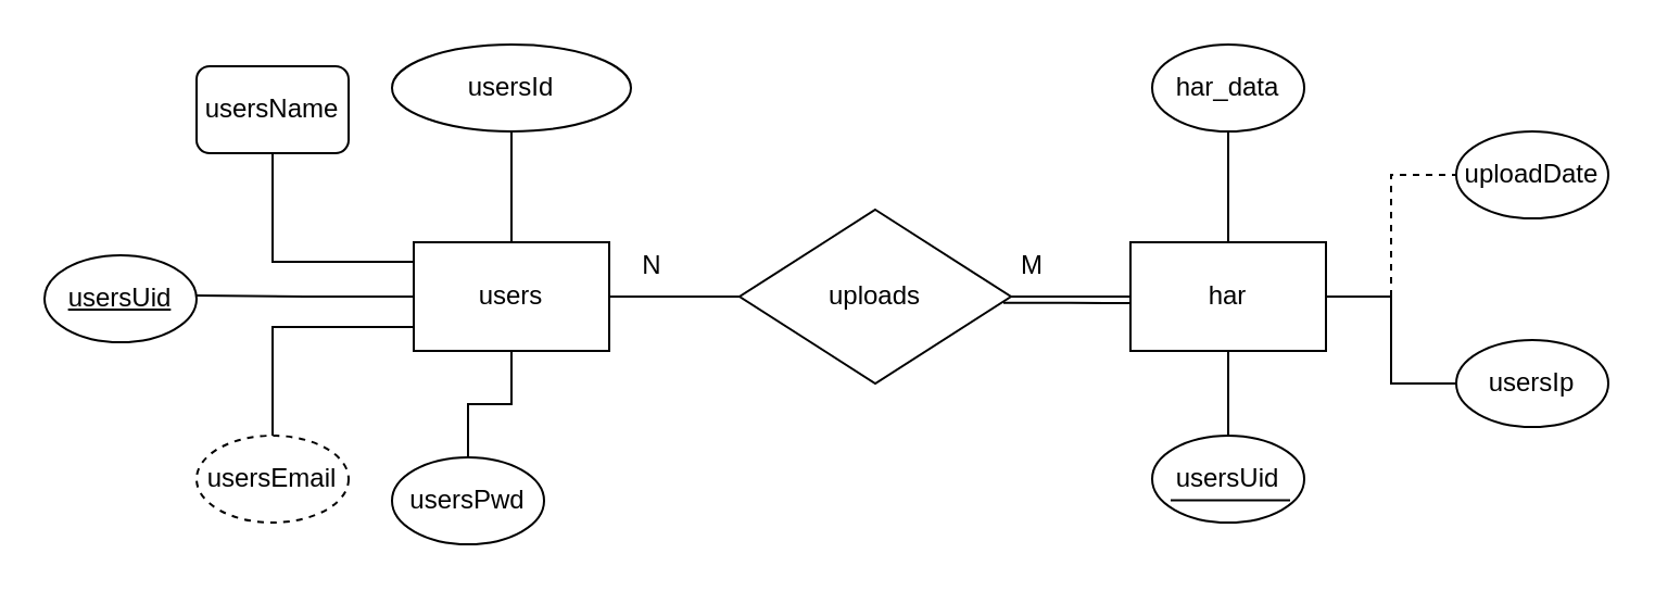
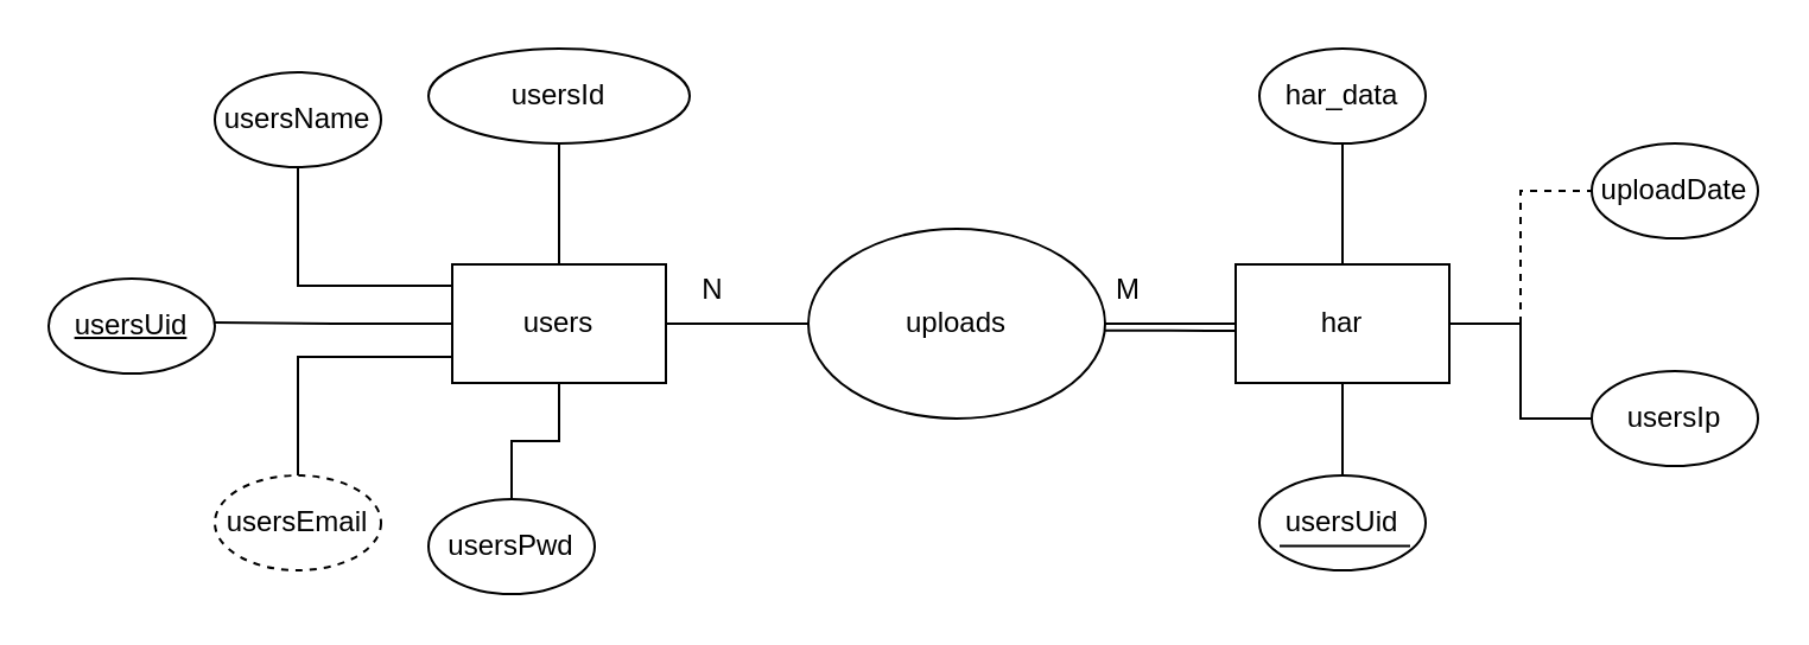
  <mxCell id="0" />
  <mxCell id="1" parent="0" />
  <mxCell id="2" style="edgeStyle=orthogonalEdgeStyle;rounded=0;orthogonalLoop=1;jettySize=auto;html=1;entryX=0.5;entryY=1;entryDx=0;entryDy=0;endArrow=none;endFill=0;" parent="1" source="8" target="9" edge="1"><mxGeometry relative="1" as="geometry" /></mxCell>
  <mxCell id="3" style="edgeStyle=orthogonalEdgeStyle;rounded=0;orthogonalLoop=1;jettySize=auto;html=1;entryX=0.5;entryY=1;entryDx=0;entryDy=0;endArrow=none;endFill=0;strokeColor=#000000;" parent="1" source="8" target="10" edge="1"><mxGeometry relative="1" as="geometry"><Array as="points"><mxPoint x="125" y="120" /></Array></mxGeometry></mxCell>
  <mxCell id="4" style="edgeStyle=orthogonalEdgeStyle;rounded=0;orthogonalLoop=1;jettySize=auto;html=1;entryX=0.5;entryY=0;entryDx=0;entryDy=0;endArrow=none;endFill=0;strokeColor=#000000;" parent="1" source="8" target="12" edge="1"><mxGeometry relative="1" as="geometry"><Array as="points"><mxPoint x="125" y="150" /></Array></mxGeometry></mxCell>
  <mxCell id="5" style="edgeStyle=orthogonalEdgeStyle;rounded=0;orthogonalLoop=1;jettySize=auto;html=1;entryX=0.994;entryY=0.463;entryDx=0;entryDy=0;entryPerimeter=0;endArrow=none;endFill=0;strokeColor=#000000;" parent="1" source="8" target="11" edge="1"><mxGeometry relative="1" as="geometry" /></mxCell>
  <mxCell id="6" style="edgeStyle=orthogonalEdgeStyle;rounded=0;orthogonalLoop=1;jettySize=auto;html=1;entryX=0.5;entryY=0;entryDx=0;entryDy=0;endArrow=none;endFill=0;strokeColor=#000000;" parent="1" source="8" target="13" edge="1"><mxGeometry relative="1" as="geometry" /></mxCell>
  <mxCell id="7" value="" style="edgeStyle=orthogonalEdgeStyle;rounded=0;orthogonalLoop=1;jettySize=auto;html=1;fontSize=12;endArrow=none;endFill=0;strokeColor=#000000;" parent="1" source="8" target="25" edge="1"><mxGeometry relative="1" as="geometry" /></mxCell>
  <mxCell id="8" value="users" style="rounded=0;whiteSpace=wrap;html=1;" parent="1" vertex="1"><mxGeometry x="190" y="111" width="90" height="50" as="geometry" /></mxCell>
  <mxCell id="9" value="usersId" style="ellipse;whiteSpace=wrap;html=1;" parent="1" vertex="1"><mxGeometry x="180" y="20" width="110" height="40" as="geometry" /></mxCell>
- <mxCell id="10" value="usersName" style="whiteSpace=wrap;html=1;rounded=1;" parent="1" vertex="1"><mxGeometry x="90" y="30" width="70" height="40" as="geometry" /></mxCell>
+ <mxCell id="10" value="usersName" style="ellipse;whiteSpace=wrap;html=1;" parent="1" vertex="1"><mxGeometry x="90" y="30" width="70" height="40" as="geometry" /></mxCell>
  <mxCell id="11" value="&lt;u&gt;usersUid&lt;/u&gt;" style="ellipse;whiteSpace=wrap;html=1;" parent="1" vertex="1"><mxGeometry x="20" y="117" width="70" height="40" as="geometry" /></mxCell>
  <mxCell id="12" value="usersEmail" style="ellipse;whiteSpace=wrap;html=1;dashed=1;" parent="1" vertex="1"><mxGeometry x="90" y="200" width="70" height="40" as="geometry" /></mxCell>
  <mxCell id="13" value="usersPwd" style="ellipse;whiteSpace=wrap;html=1;" parent="1" vertex="1"><mxGeometry x="180" y="210" width="70" height="40" as="geometry" /></mxCell>
  <mxCell id="14" value="" style="edgeStyle=orthogonalEdgeStyle;rounded=0;orthogonalLoop=1;jettySize=auto;html=1;fontSize=12;endArrow=none;endFill=0;strokeColor=#000000;" parent="1" source="19" target="20" edge="1"><mxGeometry relative="1" as="geometry" /></mxCell>
  <mxCell id="15" value="" style="edgeStyle=orthogonalEdgeStyle;rounded=0;orthogonalLoop=1;jettySize=auto;html=1;fontSize=12;endArrow=none;endFill=0;strokeColor=#000000;" parent="1" source="19" target="22" edge="1"><mxGeometry relative="1" as="geometry" /></mxCell>
  <mxCell id="16" style="edgeStyle=orthogonalEdgeStyle;rounded=0;orthogonalLoop=1;jettySize=auto;html=1;entryX=0;entryY=0.5;entryDx=0;entryDy=0;fontSize=12;endArrow=none;endFill=0;strokeColor=#000000;" parent="1" source="19" target="23" edge="1"><mxGeometry relative="1" as="geometry" /></mxCell>
  <mxCell id="17" style="edgeStyle=orthogonalEdgeStyle;rounded=0;orthogonalLoop=1;jettySize=auto;html=1;entryX=0;entryY=0.5;entryDx=0;entryDy=0;fontSize=12;endArrow=none;endFill=0;strokeColor=#000000;dashed=1;" parent="1" source="19" target="21" edge="1"><mxGeometry relative="1" as="geometry" /></mxCell>
  <mxCell id="18" style="edgeStyle=orthogonalEdgeStyle;rounded=0;orthogonalLoop=1;jettySize=auto;html=1;fontSize=12;endArrow=none;endFill=0;strokeColor=#000000;strokeWidth=1;" parent="1" source="19" target="25" edge="1"><mxGeometry relative="1" as="geometry" /></mxCell>
  <mxCell id="19" value="har" style="rounded=0;whiteSpace=wrap;html=1;gradientDirection=north;perimeterSpacing=0;" parent="1" vertex="1"><mxGeometry x="520" y="111" width="90" height="50" as="geometry" /></mxCell>
  <mxCell id="20" value="har_data" style="ellipse;whiteSpace=wrap;html=1;" parent="1" vertex="1"><mxGeometry x="530" y="20" width="70" height="40" as="geometry" /></mxCell>
  <mxCell id="21" value="uploadDate" style="ellipse;whiteSpace=wrap;html=1;" parent="1" vertex="1"><mxGeometry x="670" y="60" width="70" height="40" as="geometry" /></mxCell>
  <mxCell id="22" value="usersUid" style="ellipse;whiteSpace=wrap;html=1;" parent="1" vertex="1"><mxGeometry x="530" y="200" width="70" height="40" as="geometry" /></mxCell>
  <mxCell id="23" value="usersIp" style="ellipse;whiteSpace=wrap;html=1;" parent="1" vertex="1"><mxGeometry x="670" y="156" width="70" height="40" as="geometry" /></mxCell>
  <mxCell id="24" value="" style="edgeStyle=orthogonalEdgeStyle;rounded=0;orthogonalLoop=1;jettySize=auto;html=1;fontSize=12;endArrow=none;endFill=0;strokeColor=#000000;exitX=0.972;exitY=0.536;exitDx=0;exitDy=0;exitPerimeter=0;" parent="1" source="25" edge="1"><mxGeometry relative="1" as="geometry"><mxPoint x="465" y="139" as="sourcePoint" /><mxPoint x="520" y="139" as="targetPoint" /></mxGeometry></mxCell>
- <mxCell id="25" value="uploads" style="rhombus;whiteSpace=wrap;html=1;rounded=0;" parent="1" vertex="1"><mxGeometry x="340" y="96" width="125" height="80" as="geometry" /></mxCell>
+ <mxCell id="25" value="uploads" style="ellipse;whiteSpace=wrap;html=1;" parent="1" vertex="1"><mxGeometry x="340" y="96" width="125" height="80" as="geometry" /></mxCell>
  <mxCell id="26" value="M" style="text;html=1;strokeColor=none;fillColor=none;align=center;verticalAlign=middle;whiteSpace=wrap;rounded=0;fontSize=12;" parent="1" vertex="1"><mxGeometry x="465" y="117" width="20" height="10" as="geometry" /></mxCell>
  <mxCell id="27" value="N" style="text;html=1;strokeColor=none;fillColor=none;align=center;verticalAlign=middle;whiteSpace=wrap;rounded=0;fontSize=12;" parent="1" vertex="1"><mxGeometry x="290" y="117" width="20" height="10" as="geometry" /></mxCell>
  <mxCell id="28" value="" style="endArrow=none;html=1;fontSize=12;fontColor=none;strokeColor=#000000;strokeWidth=1;" parent="1" edge="1"><mxGeometry width="50" height="50" relative="1" as="geometry"><mxPoint x="538.5" y="229.8" as="sourcePoint" /><mxPoint x="593.5" y="229.8" as="targetPoint" /></mxGeometry></mxCell>
